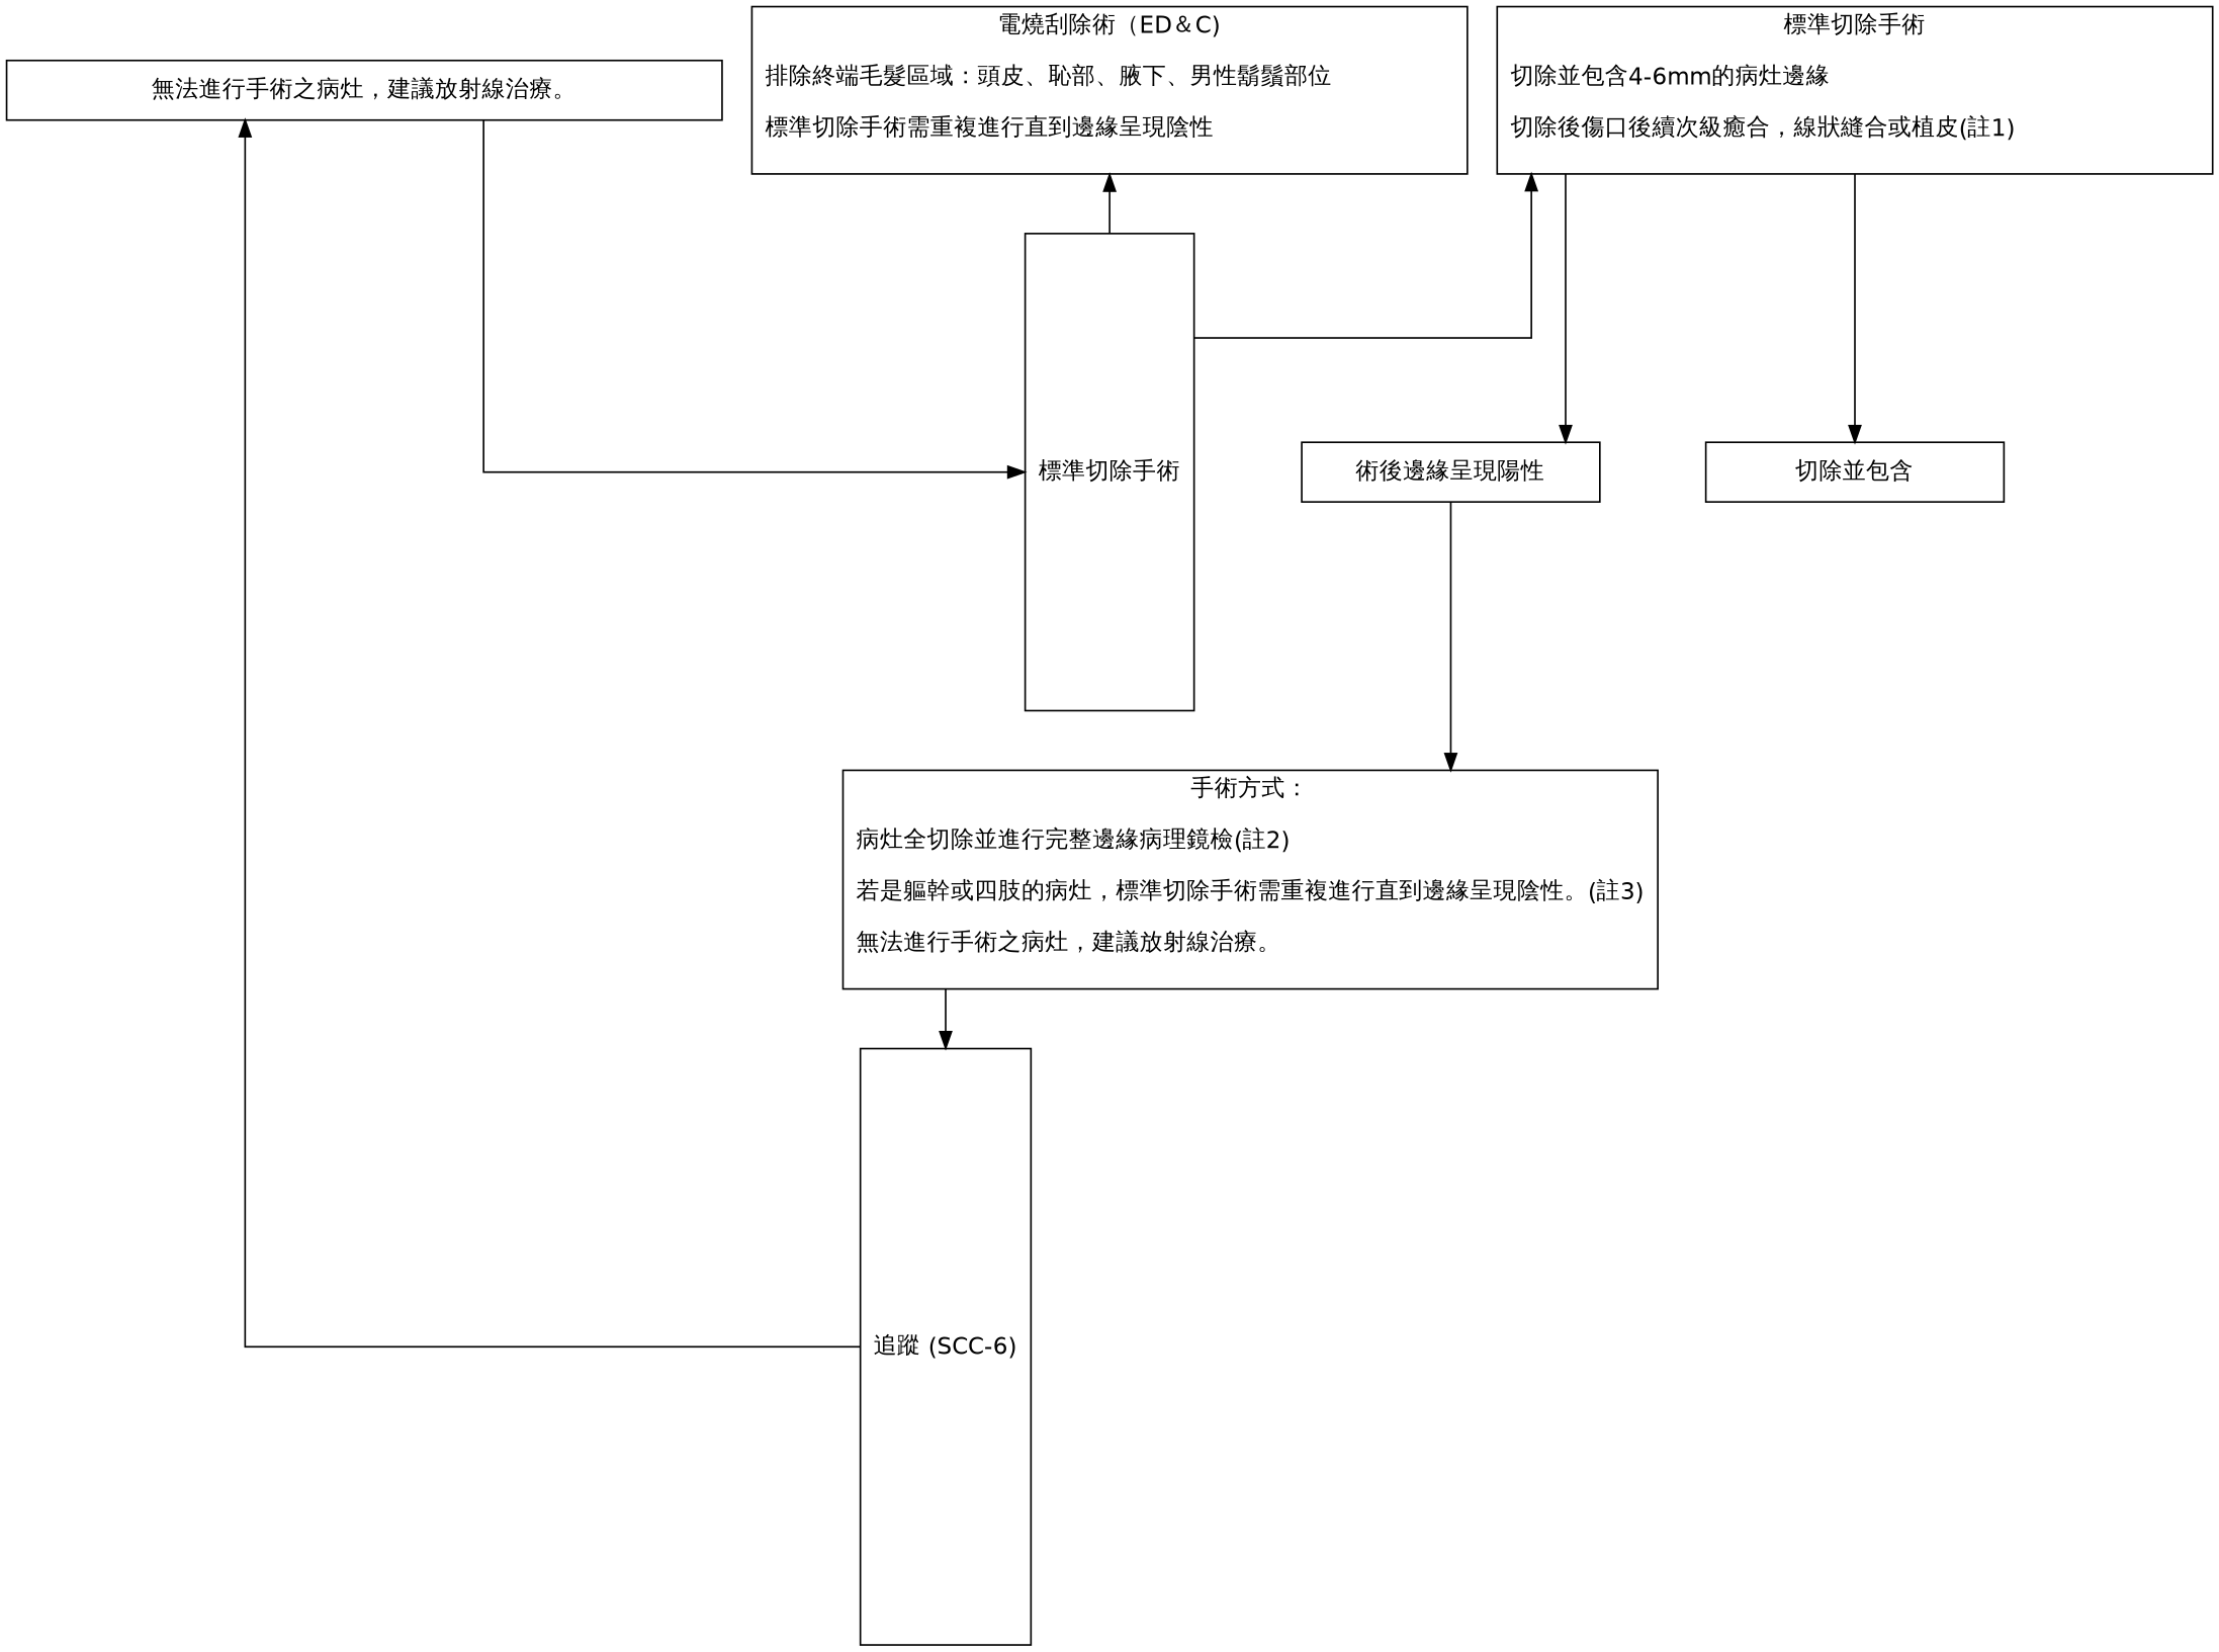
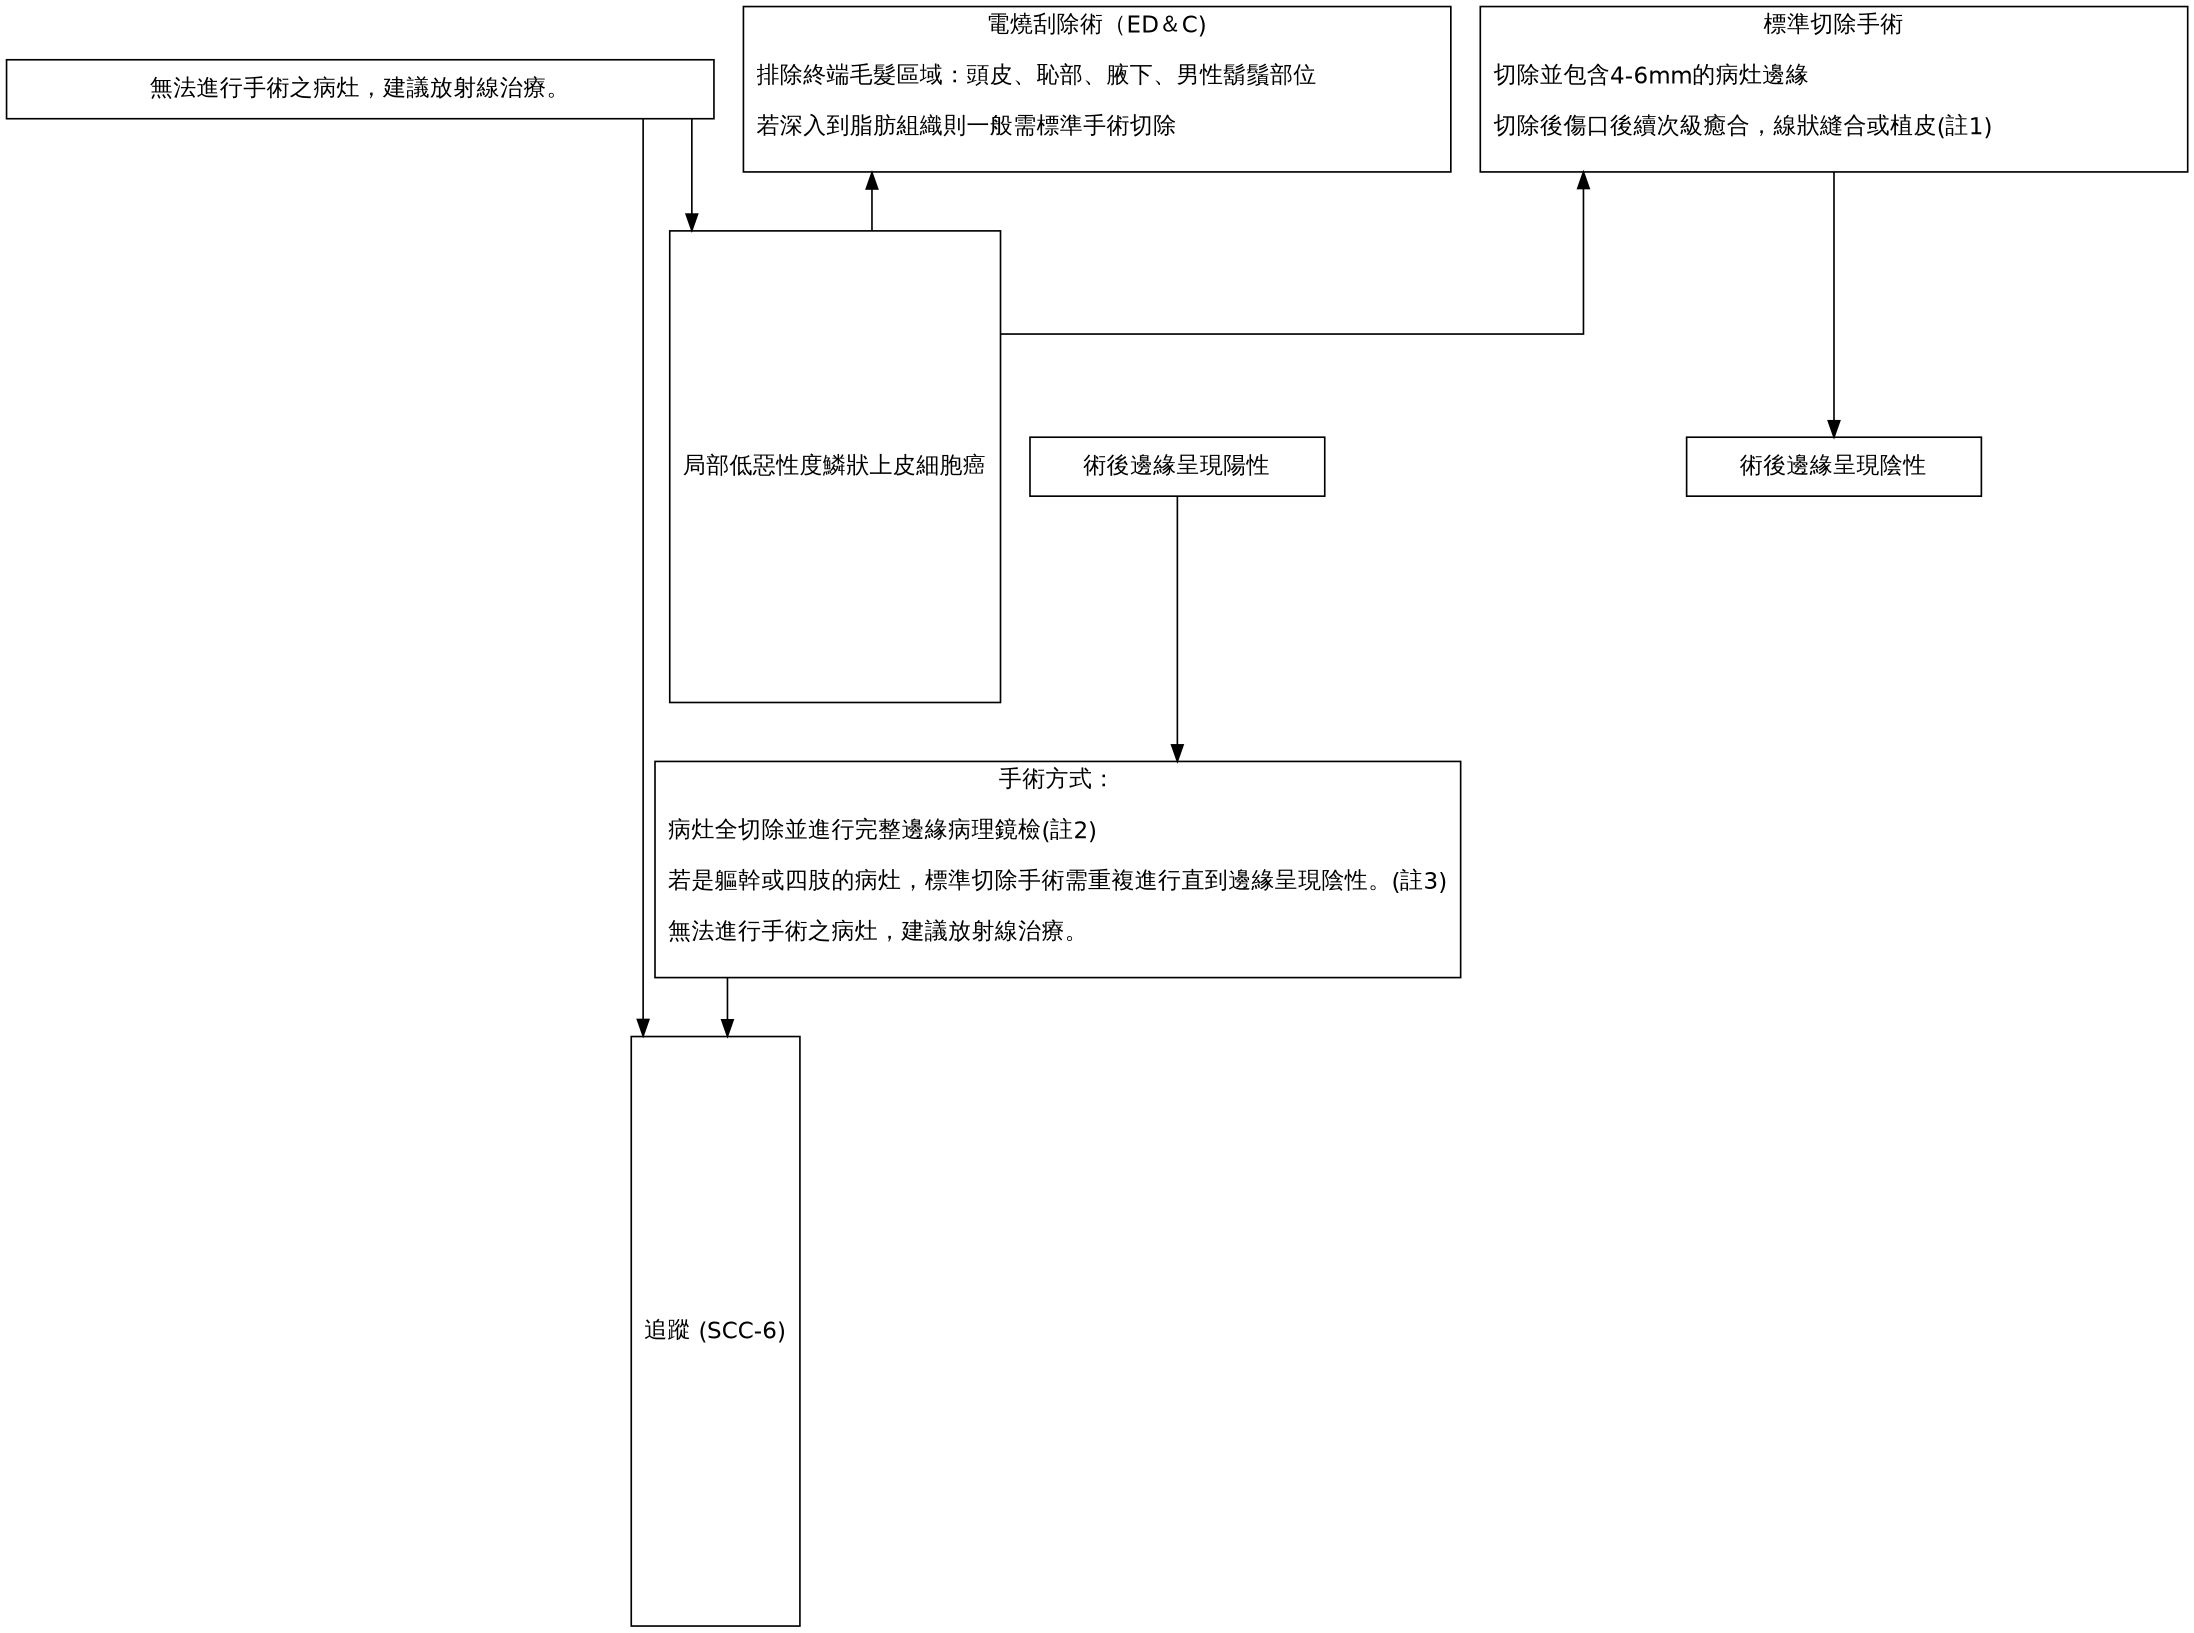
  digraph {
    rankdir=TB
    splines=ortho
    node [fontname=Helvetica shape=box]
-   n1 [label="電燒刮除術（ED＆C)\n\n排除終端毛髮區域：頭皮、恥部、腋下、男性鬍鬚部位\l\n標準切除手術需重複進行直到邊緣呈現陰性\l\n" width=6]
+   n1 [label="電燒刮除術（ED＆C)\n\n排除終端毛髮區域：頭皮、恥部、腋下、男性鬍鬚部位\l\n若深入到脂肪組織則一般需標準手術切除\l\n" width=6]
    n2 [label="標準切除手術\n\n切除並包含4-6mm的病灶邊緣\l\n切除後傷口後續次級癒合，線狀縫合或植皮(註1)\l\n" width=6]
    n3 [label="無法進行手術之病灶，建議放射線治療。" width=6]
    n4 [label="術後邊緣呈現陽性" width=2.5]
-   n5 [label="切除並包含" width=2.5]
-   n6 [height=4 label="標準切除手術"]
+   n5 [label="術後邊緣呈現陰性" width=2.5]
+   n6 [height=4 label="局部低惡性度鱗狀上皮細胞癌"]
    n7 [height=5 label="追蹤 (SCC-6)"]
    n8 [label="手術方式：\n\n病灶全切除並進行完整邊緣病理鏡檢(註2)\l\n若是軀幹或四肢的病灶，標準切除手術需重複進行直到邊緣呈現陰性。(註3)\l\n無法進行手術之病灶，建議放射線治療。\l\n"]
    subgraph sub_1 {
      rank=same
      n1
      n2
      n3
    }
    subgraph sub_2 {
      rank=same
      n4
      n5
    }
-   n2 -> n4
    n2 -> n5
    n3 -> n6
-   n7 -> n3
+   n3 -> n7
    n4 -> n8
    n6 -> n1
    n6 -> n2
    n8 -> n7
  }
